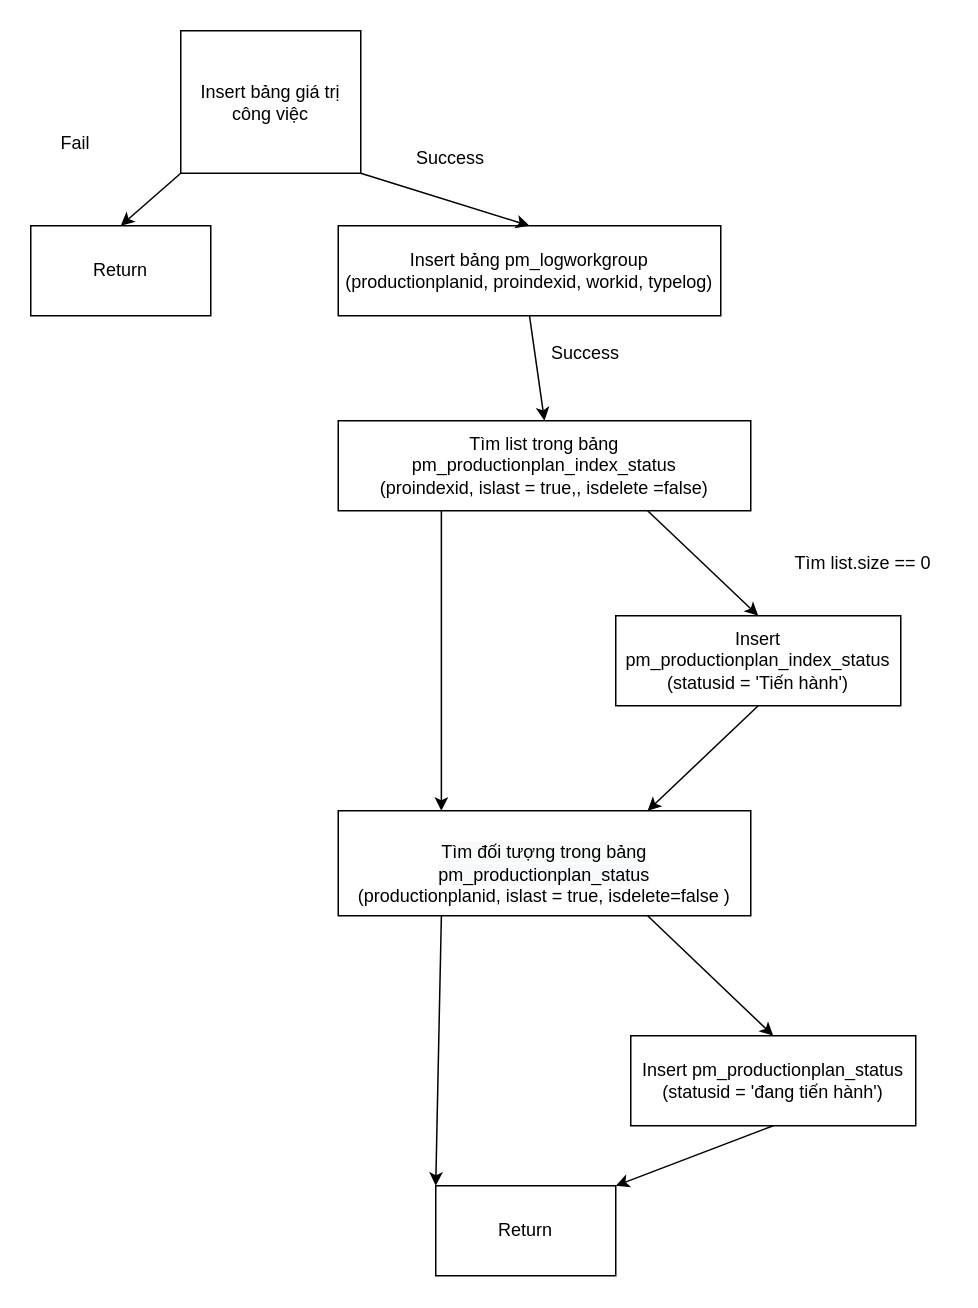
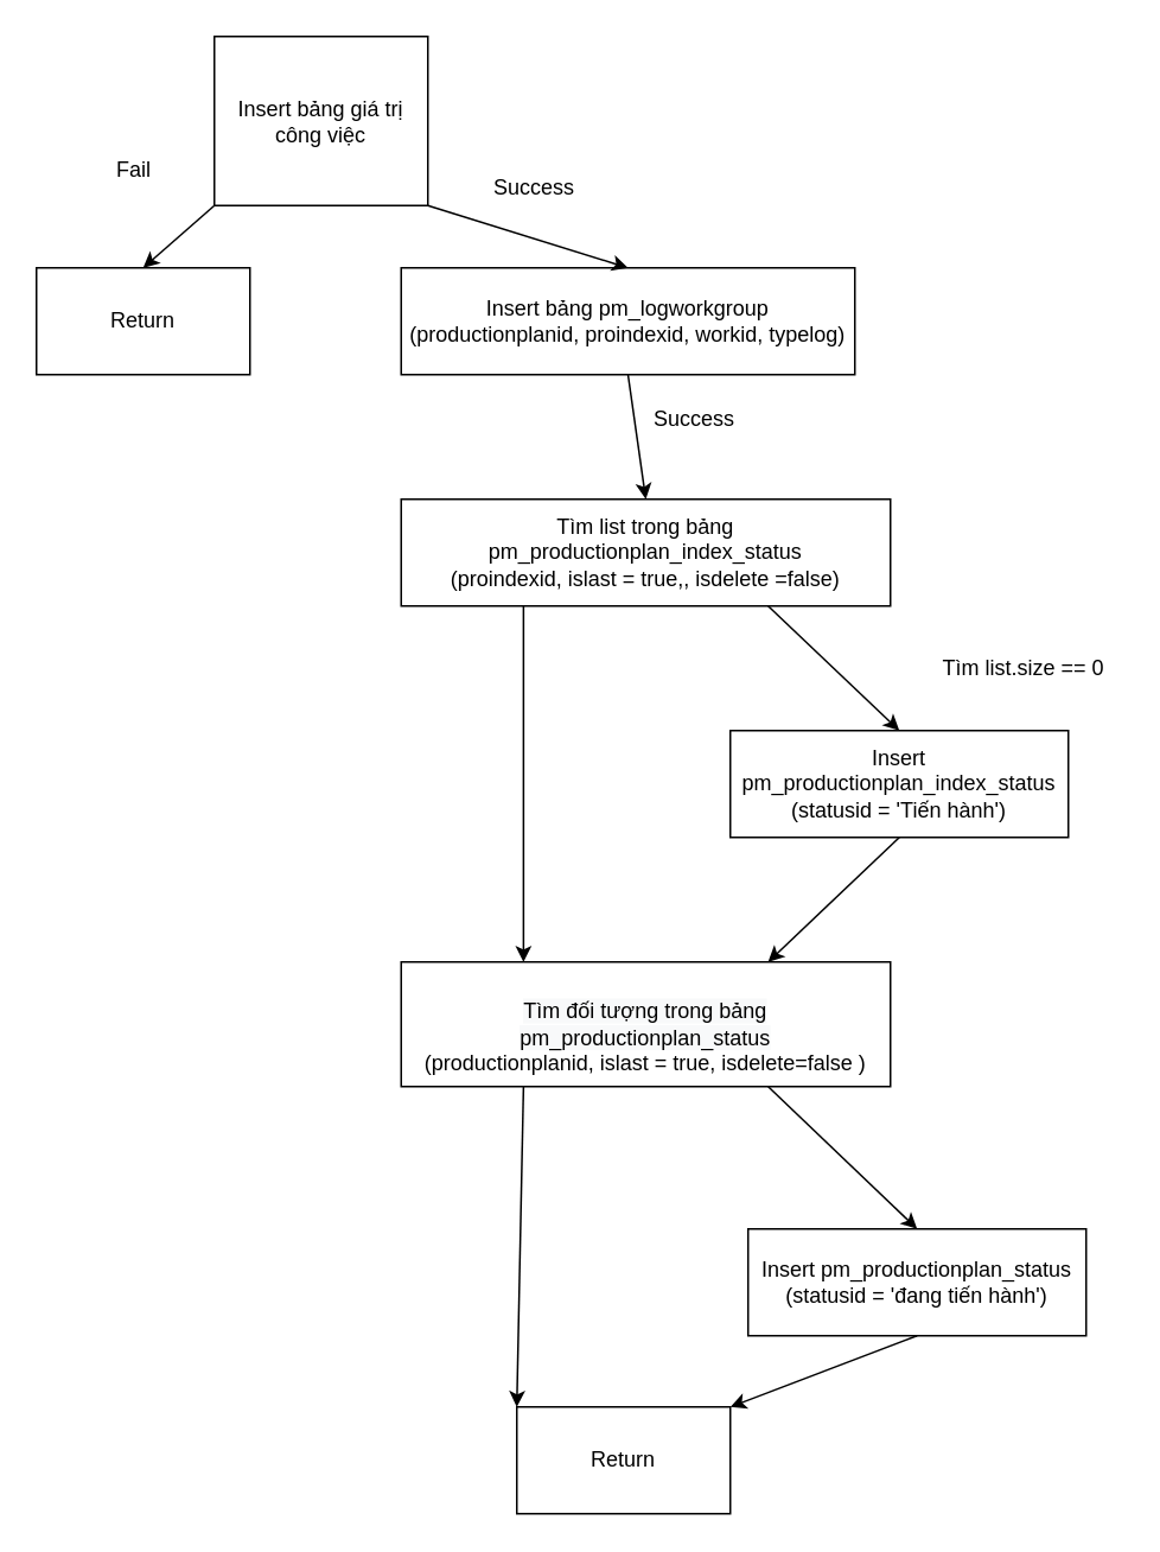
  <mxCell id="0" />
  <mxCell id="1" parent="0" />
  <mxCell id="2" value="Insert bảng giá trị công việc" style="rounded=0;whiteSpace=wrap;html=1;" vertex="1" parent="1"><mxGeometry x="120" y="20" width="120" height="95" as="geometry" /></mxCell>
  <mxCell id="3" value="Return" style="rounded=0;whiteSpace=wrap;html=1;" vertex="1" parent="1"><mxGeometry x="20" y="150" width="120" height="60" as="geometry" /></mxCell>
  <mxCell id="4" value="Insert bảng pm_logworkgroup&lt;br&gt;(productionplanid, proindexid, workid, typelog)" style="rounded=0;whiteSpace=wrap;html=1;" vertex="1" parent="1"><mxGeometry x="225" y="150" width="255" height="60" as="geometry" /></mxCell>
  <mxCell id="5" style="edgeStyle=none;rounded=0;orthogonalLoop=1;jettySize=auto;html=1;exitX=0.75;exitY=1;exitDx=0;exitDy=0;entryX=0.5;entryY=0;entryDx=0;entryDy=0;" edge="1" parent="1" source="7" target="15"><mxGeometry relative="1" as="geometry" /></mxCell>
  <mxCell id="6" style="edgeStyle=none;rounded=0;orthogonalLoop=1;jettySize=auto;html=1;exitX=0.25;exitY=1;exitDx=0;exitDy=0;entryX=0.25;entryY=0;entryDx=0;entryDy=0;" edge="1" parent="1" source="7" target="19"><mxGeometry relative="1" as="geometry" /></mxCell>
  <mxCell id="7" value="Tìm list trong bảng pm_productionplan_index_status&lt;br&gt;(proindexid, islast = true,, isdelete =false)" style="rounded=0;whiteSpace=wrap;html=1;" vertex="1" parent="1"><mxGeometry x="225" y="280" width="275" height="60" as="geometry" /></mxCell>
  <mxCell id="8" value="Success" style="text;html=1;strokeColor=none;fillColor=none;align=center;verticalAlign=middle;whiteSpace=wrap;rounded=0;" vertex="1" parent="1"><mxGeometry x="270" y="90" width="60" height="30" as="geometry" /></mxCell>
  <mxCell id="9" value="" style="endArrow=classic;html=1;rounded=0;entryX=0.5;entryY=0;entryDx=0;entryDy=0;exitX=0;exitY=1;exitDx=0;exitDy=0;" edge="1" parent="1" source="2" target="3"><mxGeometry width="50" height="50" relative="1" as="geometry"><mxPoint x="50" y="120" as="sourcePoint" /><mxPoint x="100" y="70" as="targetPoint" /></mxGeometry></mxCell>
  <mxCell id="10" value="" style="endArrow=classic;html=1;rounded=0;entryX=0.5;entryY=0;entryDx=0;entryDy=0;exitX=1;exitY=1;exitDx=0;exitDy=0;" edge="1" parent="1" source="2" target="4"><mxGeometry width="50" height="50" relative="1" as="geometry"><mxPoint x="240" y="130" as="sourcePoint" /><mxPoint x="290" y="80" as="targetPoint" /></mxGeometry></mxCell>
- <mxCell id="11" value="Fail" style="text;html=1;strokeColor=none;fillColor=none;align=center;verticalAlign=middle;whiteSpace=wrap;rounded=0;" vertex="1" parent="1"><mxGeometry x="20" y="80" width="60" height="30" as="geometry" /></mxCell>
+ <mxCell id="11" value="Fail" style="text;html=1;strokeColor=none;fillColor=none;align=center;verticalAlign=middle;whiteSpace=wrap;rounded=0;" vertex="1" parent="1"><mxGeometry x="45" y="80" width="60" height="30" as="geometry" /></mxCell>
  <mxCell id="12" value="" style="endArrow=classic;html=1;rounded=0;entryX=0.5;entryY=0;entryDx=0;entryDy=0;exitX=0.5;exitY=1;exitDx=0;exitDy=0;" edge="1" parent="1" source="4" target="7"><mxGeometry width="50" height="50" relative="1" as="geometry"><mxPoint x="260" y="260" as="sourcePoint" /><mxPoint x="310" y="210" as="targetPoint" /></mxGeometry></mxCell>
  <mxCell id="13" value="Success" style="text;html=1;strokeColor=none;fillColor=none;align=center;verticalAlign=middle;whiteSpace=wrap;rounded=0;" vertex="1" parent="1"><mxGeometry x="360" y="220" width="60" height="30" as="geometry" /></mxCell>
  <mxCell id="14" style="edgeStyle=none;rounded=0;orthogonalLoop=1;jettySize=auto;html=1;exitX=0.5;exitY=1;exitDx=0;exitDy=0;entryX=0.75;entryY=0;entryDx=0;entryDy=0;" edge="1" parent="1" source="15" target="19"><mxGeometry relative="1" as="geometry" /></mxCell>
  <mxCell id="15" value="Insert pm_productionplan_index_status&lt;br&gt;(statusid = 'Tiến hành')" style="rounded=0;whiteSpace=wrap;html=1;" vertex="1" parent="1"><mxGeometry x="410" y="410" width="190" height="60" as="geometry" /></mxCell>
  <mxCell id="16" value="Tìm list.size == 0" style="text;html=1;strokeColor=none;fillColor=none;align=center;verticalAlign=middle;whiteSpace=wrap;rounded=0;" vertex="1" parent="1"><mxGeometry x="520" y="360" width="110" height="30" as="geometry" /></mxCell>
  <mxCell id="17" style="edgeStyle=none;rounded=0;orthogonalLoop=1;jettySize=auto;html=1;exitX=0.75;exitY=1;exitDx=0;exitDy=0;entryX=0.5;entryY=0;entryDx=0;entryDy=0;" edge="1" parent="1" source="19" target="21"><mxGeometry relative="1" as="geometry" /></mxCell>
  <mxCell id="18" style="edgeStyle=none;rounded=0;orthogonalLoop=1;jettySize=auto;html=1;exitX=0.25;exitY=1;exitDx=0;exitDy=0;entryX=0;entryY=0;entryDx=0;entryDy=0;" edge="1" parent="1" source="19" target="22"><mxGeometry relative="1" as="geometry" /></mxCell>
  <mxCell id="19" value="&lt;br&gt;&lt;span style=&quot;color: rgb(0, 0, 0); font-family: Helvetica; font-size: 12px; font-style: normal; font-variant-ligatures: normal; font-variant-caps: normal; font-weight: 400; letter-spacing: normal; orphans: 2; text-align: center; text-indent: 0px; text-transform: none; widows: 2; word-spacing: 0px; -webkit-text-stroke-width: 0px; background-color: rgb(248, 249, 250); text-decoration-thickness: initial; text-decoration-style: initial; text-decoration-color: initial; float: none; display: inline !important;&quot;&gt;Tìm đối tượng trong bảng pm_productionplan_status&lt;br&gt;&lt;/span&gt;(productionplanid, islast = true, isdelete=false )&lt;br&gt;" style="rounded=0;whiteSpace=wrap;html=1;" vertex="1" parent="1"><mxGeometry x="225" y="540" width="275" height="70" as="geometry" /></mxCell>
  <mxCell id="20" style="edgeStyle=none;rounded=0;orthogonalLoop=1;jettySize=auto;html=1;exitX=0.5;exitY=1;exitDx=0;exitDy=0;entryX=1;entryY=0;entryDx=0;entryDy=0;" edge="1" parent="1" source="21" target="22"><mxGeometry relative="1" as="geometry" /></mxCell>
  <mxCell id="21" value="Insert pm_productionplan_status&lt;br&gt;(statusid = 'đang tiến hành')" style="rounded=0;whiteSpace=wrap;html=1;" vertex="1" parent="1"><mxGeometry x="420" y="690" width="190" height="60" as="geometry" /></mxCell>
  <mxCell id="22" value="Return" style="rounded=0;whiteSpace=wrap;html=1;" vertex="1" parent="1"><mxGeometry x="290" y="790" width="120" height="60" as="geometry" /></mxCell>
